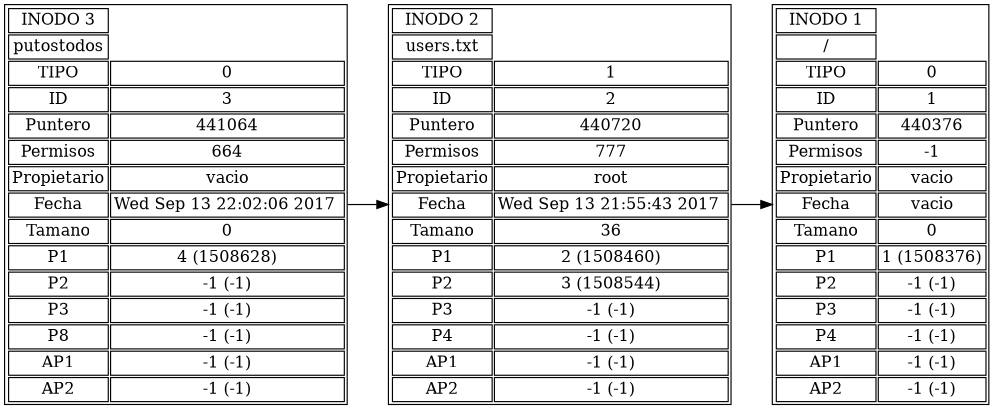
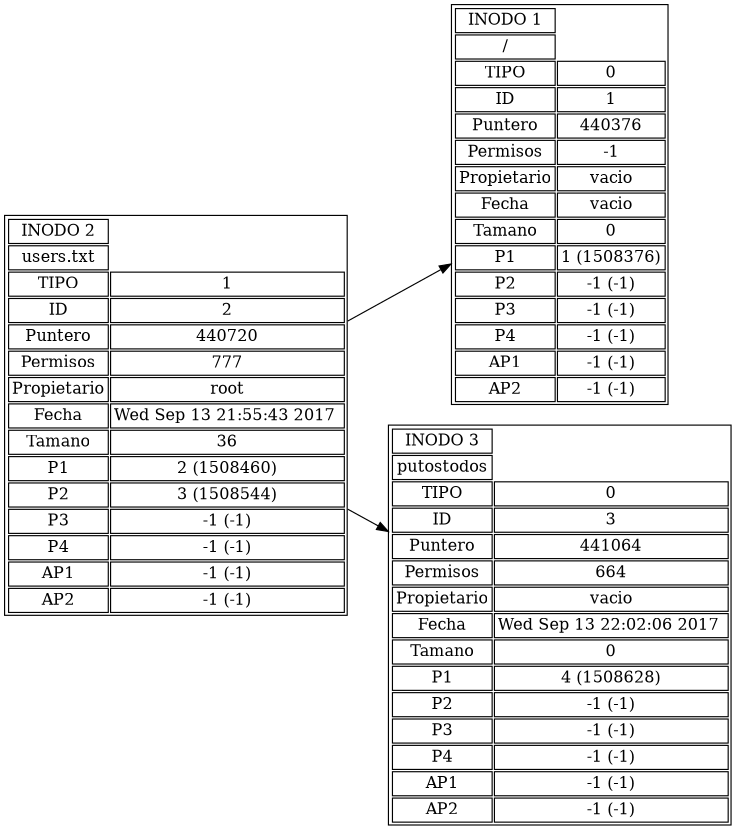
  digraph {
    rankdir=LR
    node [margin=0 shape=none]
    n1 [label=<  <TABLE>  <TR><TD>INODO 1</TD></TR> <TR><TD>/</TD></TR> <TR><TD>TIPO</TD><TD>0</TD></TR> <TR><TD>ID</TD><TD>1</TD></TR> <TR><TD>Puntero</TD><TD>440376</TD></TR> <TR><TD>Permisos</TD><TD>-1</TD></TR> <TR><TD>Propietario</TD><TD>vacio</TD></TR> <TR><TD>Fecha</TD><TD>vacio</TD></TR> <TR><TD>Tamano</TD><TD>0</TD></TR> <TR><TD>P1</TD><TD PORT="uno">1 (1508376)</TD></TR> <TR><TD>P2</TD><TD PORT="dos">-1 (-1)</TD></TR> <TR><TD>P3</TD><TD PORT="tres">-1 (-1)</TD></TR> <TR><TD>P4</TD><TD PORT="cuatro">-1 (-1)</TD></TR> <TR><TD>AP1</TD><TD>-1 (-1)</TD></TR> <TR><TD>AP2</TD><TD>-1 (-1)</TD></TR> </TABLE>>]
    n2 [label=<  <TABLE>  <TR><TD>INODO 2</TD></TR> <TR><TD>users.txt</TD></TR> <TR><TD>TIPO</TD><TD>1</TD></TR> <TR><TD>ID</TD><TD>2</TD></TR> <TR><TD>Puntero</TD><TD>440720</TD></TR> <TR><TD>Permisos</TD><TD>777</TD></TR> <TR><TD>Propietario</TD><TD>root</TD></TR> <TR><TD>Fecha</TD><TD>Wed Sep 13 21:55:43 2017 </TD></TR> <TR><TD>Tamano</TD><TD>36</TD></TR> <TR><TD>P1</TD><TD PORT="uno">2 (1508460)</TD></TR> <TR><TD>P2</TD><TD PORT="dos">3 (1508544)</TD></TR> <TR><TD>P3</TD><TD PORT="tres">-1 (-1)</TD></TR> <TR><TD>P4</TD><TD PORT="cuatro">-1 (-1)</TD></TR> <TR><TD>AP1</TD><TD>-1 (-1)</TD></TR> <TR><TD>AP2</TD><TD>-1 (-1)</TD></TR> </TABLE>>]
-   n3 [label=<  <TABLE>  <TR><TD>INODO 3</TD></TR> <TR><TD>putostodos</TD></TR> <TR><TD>TIPO</TD><TD>0</TD></TR> <TR><TD>ID</TD><TD>3</TD></TR> <TR><TD>Puntero</TD><TD>441064</TD></TR> <TR><TD>Permisos</TD><TD>664</TD></TR> <TR><TD>Propietario</TD><TD>vacio</TD></TR> <TR><TD>Fecha</TD><TD>Wed Sep 13 22:02:06 2017 </TD></TR> <TR><TD>Tamano</TD><TD>0</TD></TR> <TR><TD>P1</TD><TD PORT="uno">4 (1508628)</TD></TR> <TR><TD>P2</TD><TD PORT="dos">-1 (-1)</TD></TR> <TR><TD>P3</TD><TD PORT="tres">-1 (-1)</TD></TR> <TR><TD>P8</TD><TD PORT="cuatro">-1 (-1)</TD></TR> <TR><TD>AP1</TD><TD>-1 (-1)</TD></TR> <TR><TD>AP2</TD><TD>-1 (-1)</TD></TR> </TABLE>>]
+   n3 [label=<  <TABLE>  <TR><TD>INODO 3</TD></TR> <TR><TD>putostodos</TD></TR> <TR><TD>TIPO</TD><TD>0</TD></TR> <TR><TD>ID</TD><TD>3</TD></TR> <TR><TD>Puntero</TD><TD>441064</TD></TR> <TR><TD>Permisos</TD><TD>664</TD></TR> <TR><TD>Propietario</TD><TD>vacio</TD></TR> <TR><TD>Fecha</TD><TD>Wed Sep 13 22:02:06 2017 </TD></TR> <TR><TD>Tamano</TD><TD>0</TD></TR> <TR><TD>P1</TD><TD PORT="uno">4 (1508628)</TD></TR> <TR><TD>P2</TD><TD PORT="dos">-1 (-1)</TD></TR> <TR><TD>P3</TD><TD PORT="tres">-1 (-1)</TD></TR> <TR><TD>P4</TD><TD PORT="cuatro">-1 (-1)</TD></TR> <TR><TD>AP1</TD><TD>-1 (-1)</TD></TR> <TR><TD>AP2</TD><TD>-1 (-1)</TD></TR> </TABLE>>]
    n2 -> n1
-   n3 -> n2
+   n2 -> n3
  }
